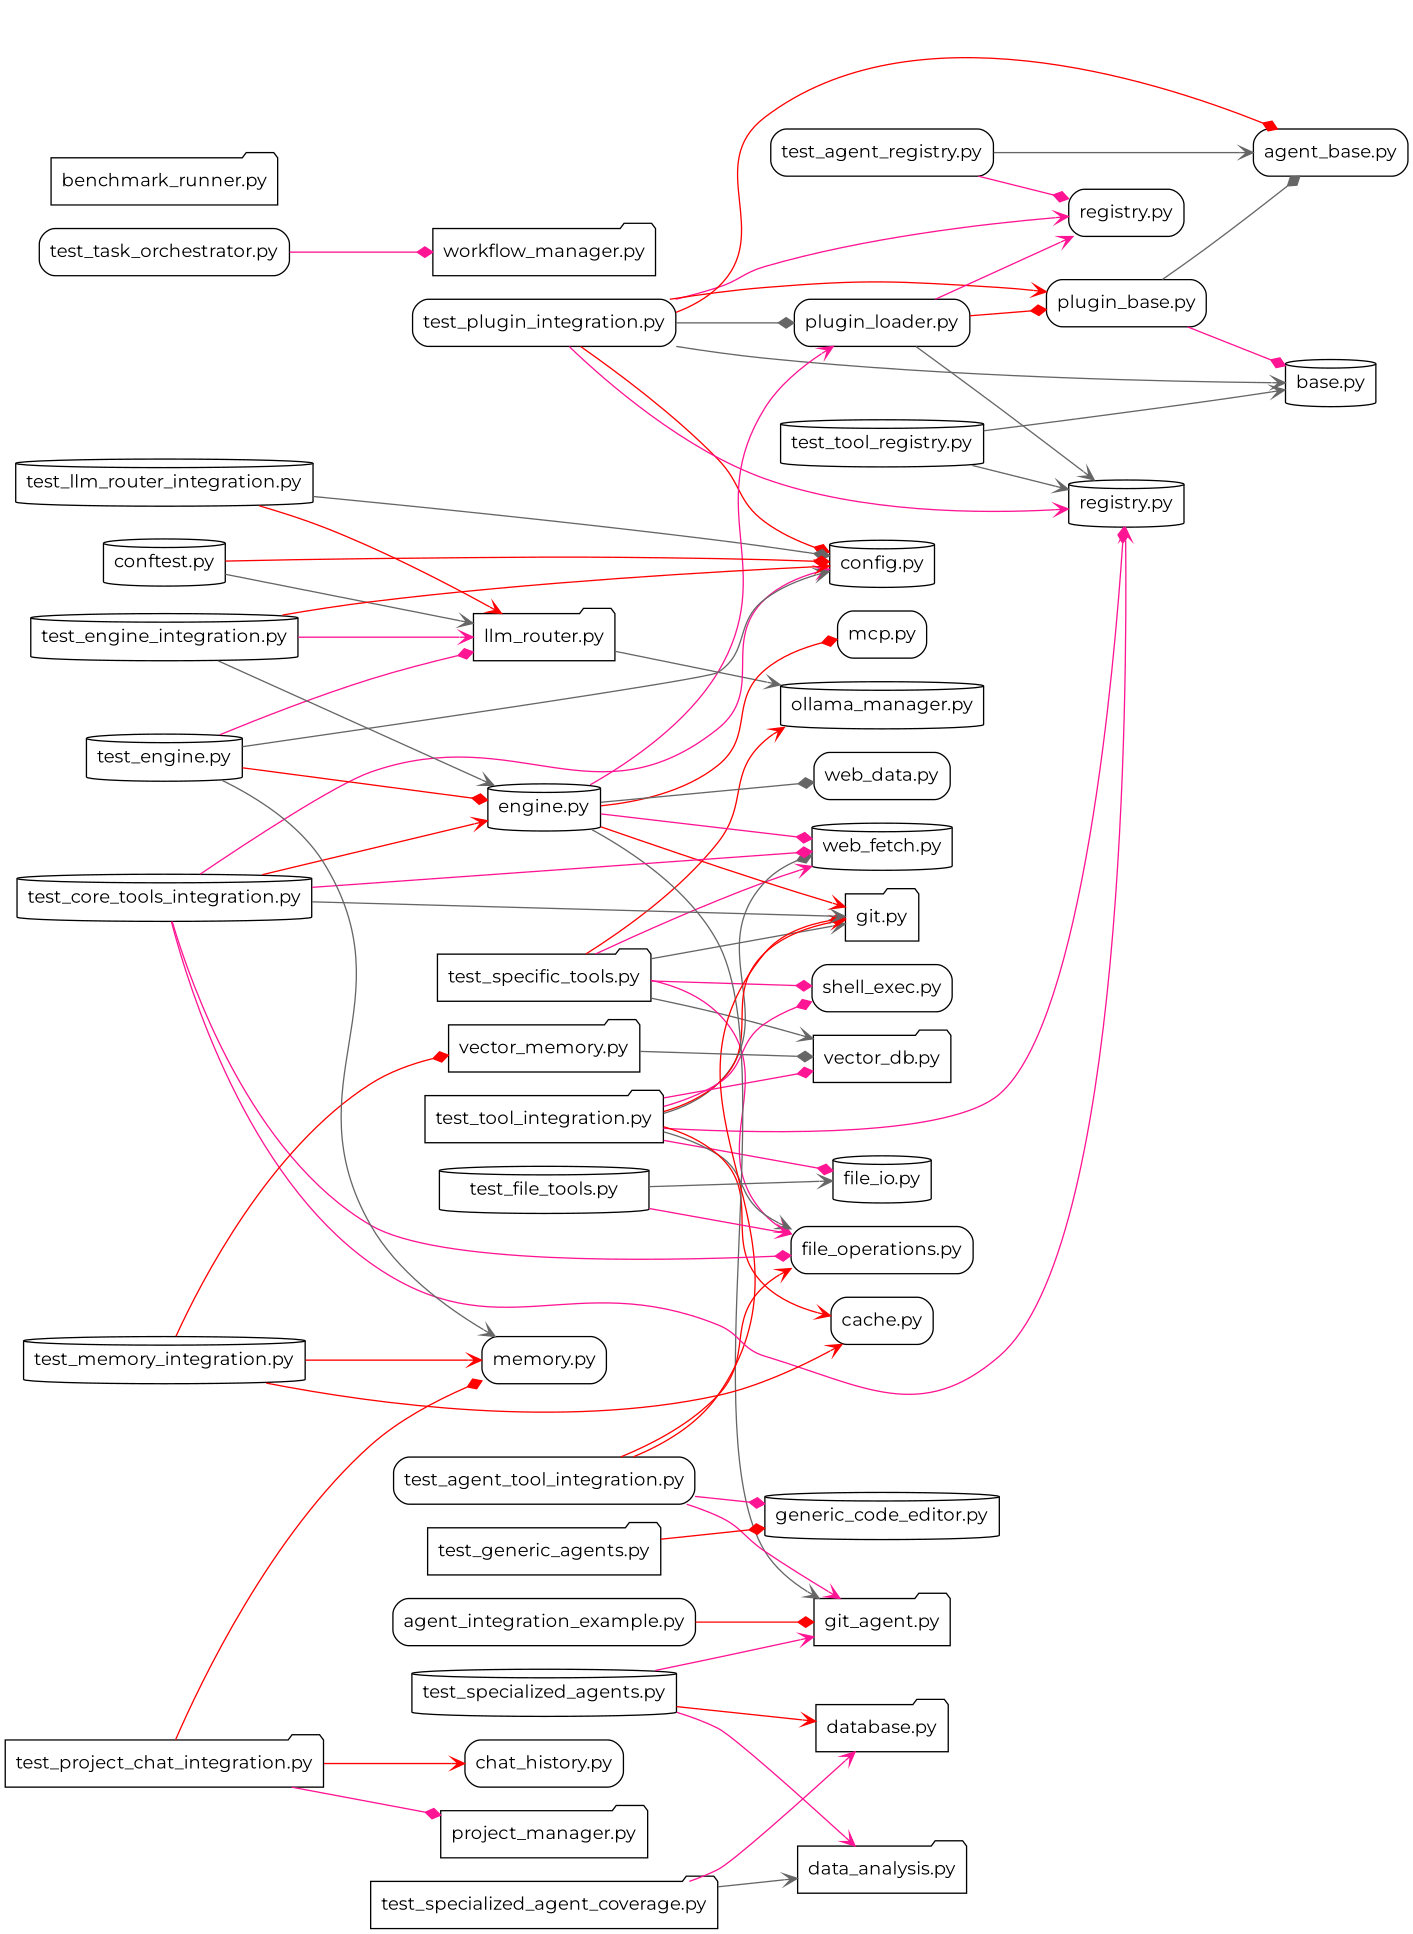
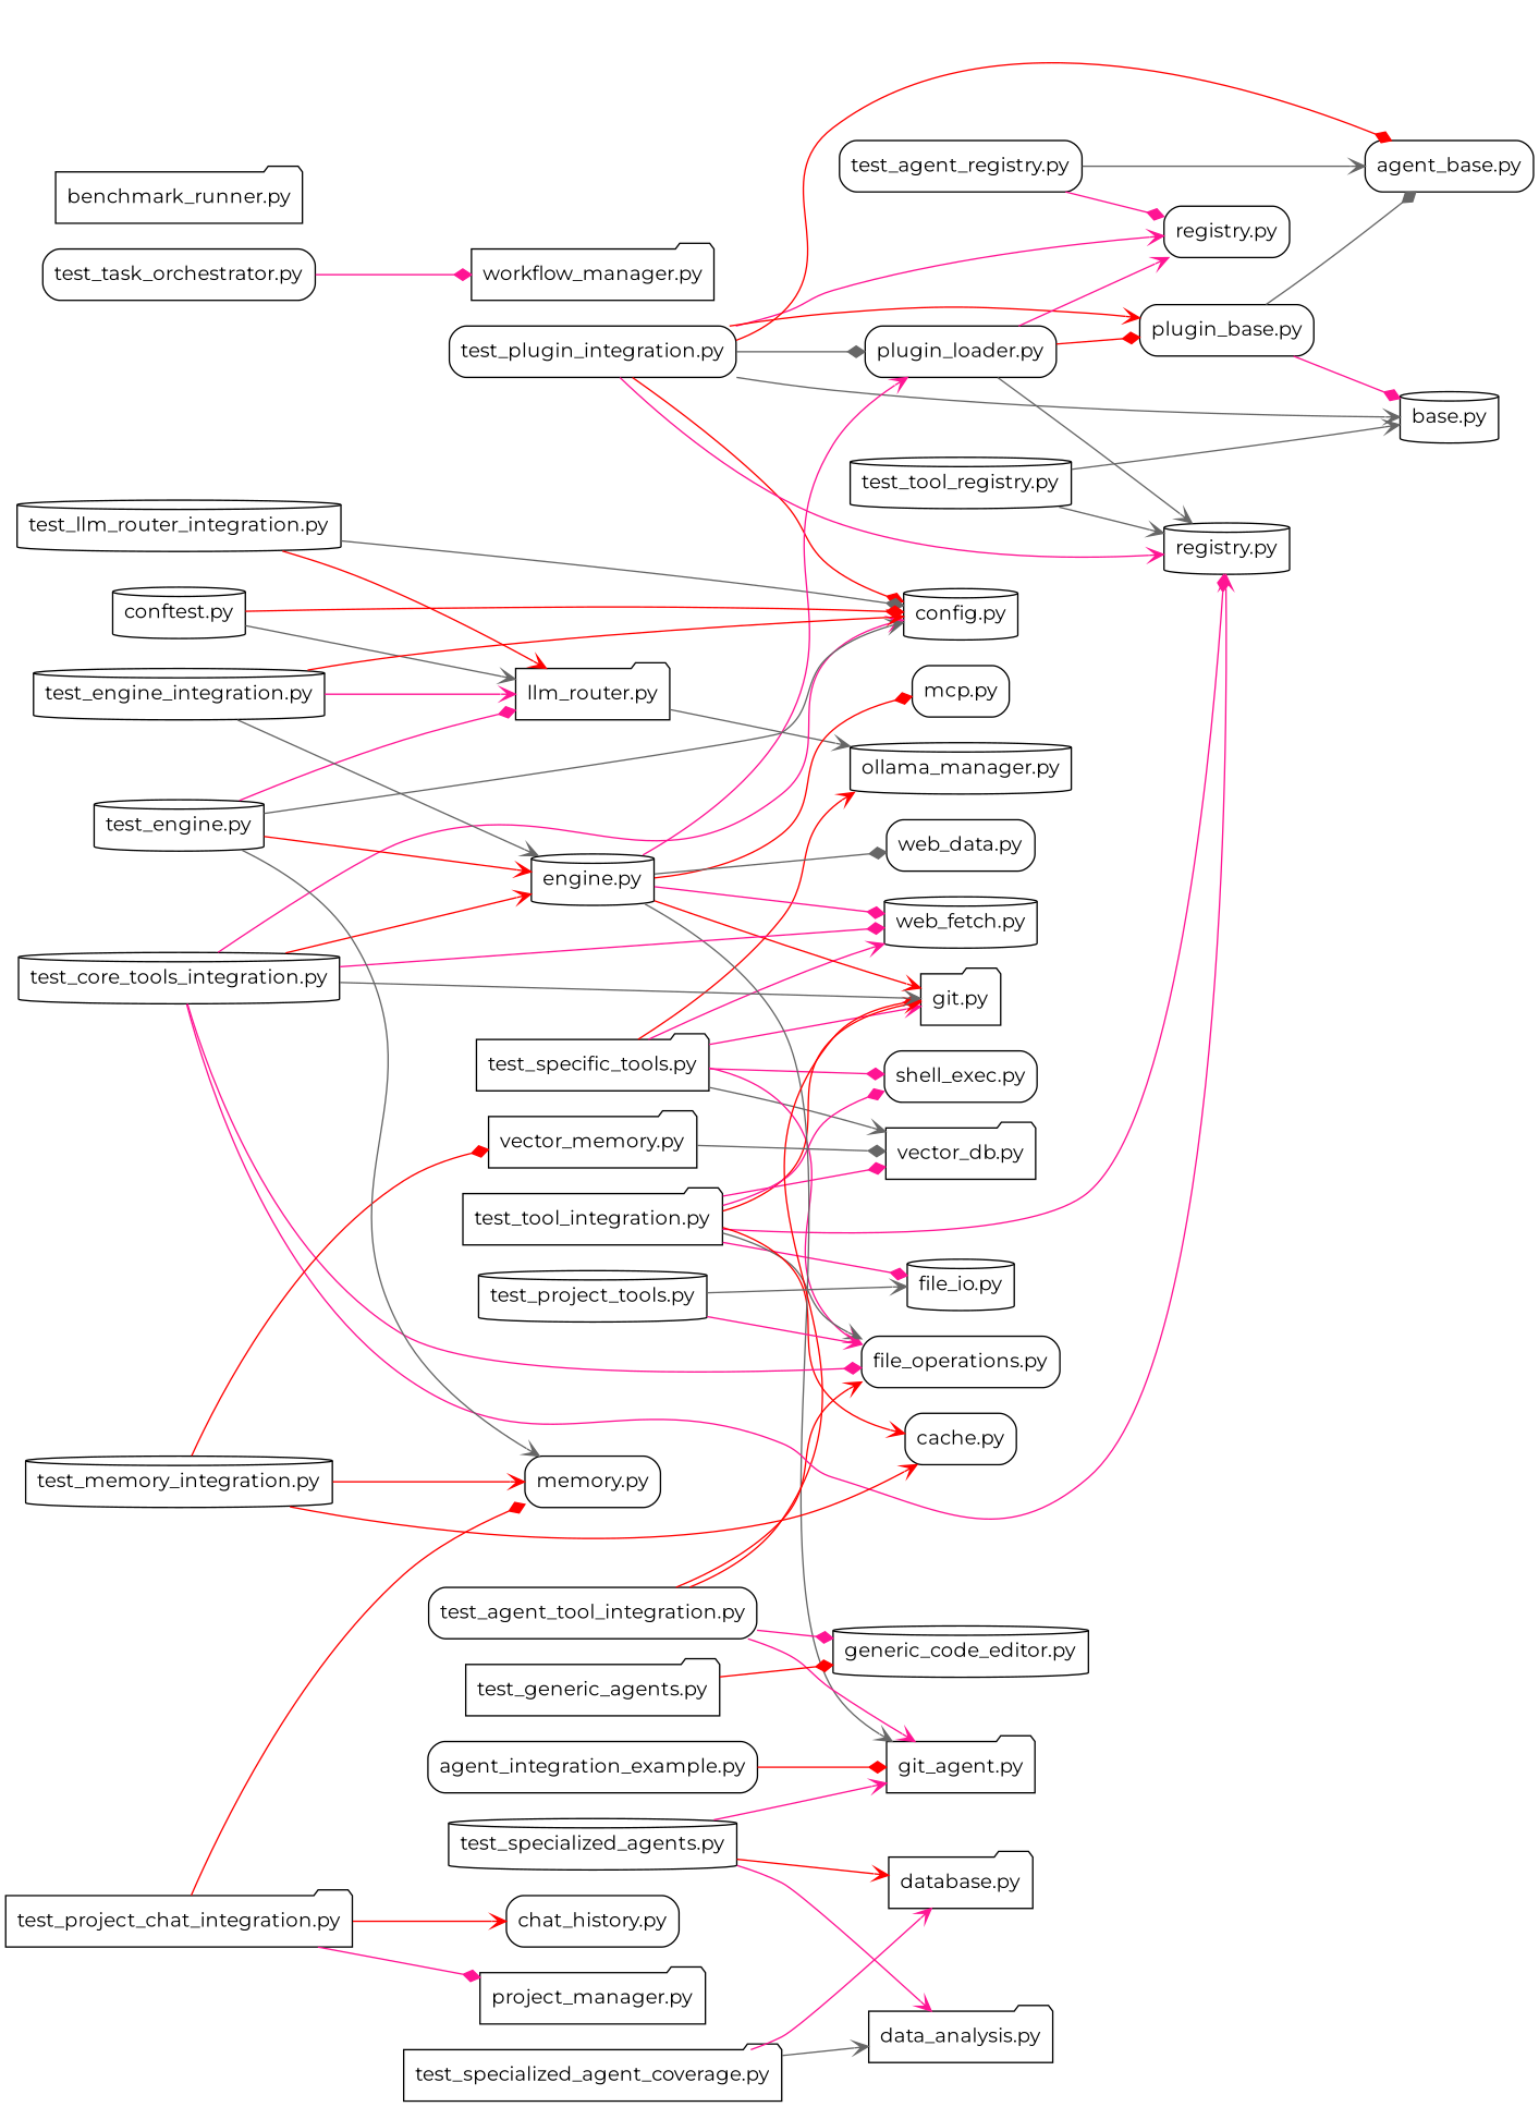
  digraph {
    fontname=Montserrat
    rankdir=LR
    node [fontname=Montserrat shape=cylinder style=rounded]
    edge [arrowhead=vee color=deeppink fontname=Montserrat]
    n1 [label="test_plugin_integration.py" shape=box]
    n2 [label="config.py"]
    n3 [label="base.py"]
    n4 [label="registry.py"]
    n5 [label="registry.py" shape=box]
    n6 [label="plugin_loader.py" shape=box]
    n7 [label="plugin_base.py" shape=box]
    n8 [label="agent_base.py" shape=box]
    n9 [label="workflow_manager.py" shape=folder]
    n10 [label="project_manager.py" shape=folder]
    n11 [label="data_analysis.py" shape=folder]
    n12 [label="file_io.py"]
    n13 [label="test_agent_registry.py" shape=box]
    n14 [label="web_fetch.py"]
    n15 [label="test_llm_router_integration.py"]
    n16 [label="llm_router.py" shape=folder]
    n17 [label="ollama_manager.py"]
    n18 [label="git.py" shape=folder]
    n19 [label="agent_integration_example.py" shape=box]
    n20 [label="git_agent.py" shape=folder]
    n21 [label="test_specific_tools.py" shape=folder]
    n22 [label="vector_db.py" shape=folder]
    n23 [label="file_operations.py" shape=box]
    n24 [label="shell_exec.py" shape=box]
    n25 [label="test_tool_integration.py" shape=folder]
    n26 [label="cache.py" shape=box]
    n27 [label="memory.py" shape=box]
    n28 [label="engine.py"]
    n29 [label="mcp.py" shape=box]
    n30 [label="web_data.py" shape=box]
    n31 [label="conftest.py"]
    n32 [label="test_agent_tool_integration.py" shape=box]
    n33 [label="generic_code_editor.py"]
    n34 [label="test_core_tools_integration.py"]
    n35 [label="test_specialized_agents.py"]
    n36 [label="database.py" shape=folder]
    n37 [label="vector_memory.py" shape=folder]
    n38 [label="test_memory_integration.py"]
    n39 [label="test_engine.py"]
    n40 [label="test_generic_agents.py" shape=folder]
    n41 [label="test_engine_integration.py"]
    n42 [label="benchmark_runner.py" shape=folder]
    n43 [label="test_tool_registry.py"]
    n44 [label="test_project_chat_integration.py" shape=folder]
    n45 [label="chat_history.py" shape=box]
    n46 [label="test_task_orchestrator.py" shape=box]
-   n47 [label="test_file_tools.py"]
+   n47 [label="test_project_tools.py"]
    n48 [label="test_specialized_agent_coverage.py" shape=folder]
    n1 -> n2 [arrowhead=diamond color=red]
    n1 -> n3 [color=gray40]
    n1 -> n4
    n1 -> n5
    n1 -> n6 [arrowhead=diamond color=gray40]
    n1 -> n7 [color=red]
    n1 -> n8 [arrowhead=diamond color=red]
    n6 -> n4 [color=gray40]
    n6 -> n5
    n6 -> n7 [arrowhead=diamond color=red]
    n7 -> n3 [arrowhead=diamond]
    n7 -> n8 [arrowhead=diamond color=gray40]
    n13 -> n5 [arrowhead=diamond]
    n13 -> n8 [color=gray40]
    n15 -> n2 [arrowhead=diamond color=gray40]
    n15 -> n16 [color=red]
    n16 -> n17 [color=gray40]
    n19 -> n20 [arrowhead=diamond color=red]
    n21 -> n14
    n21 -> n17 [color=red]
-   n21 -> n18 [color=gray40]
+   n21 -> n18
    n21 -> n22 [color=gray40]
    n21 -> n23
    n21 -> n24 [arrowhead=diamond]
    n25 -> n4 [arrowhead=diamond]
    n25 -> n12 [arrowhead=diamond]
-   n25 -> n14 [arrowhead=diamond color=gray40]
    n25 -> n18 [color=red]
    n25 -> n22 [arrowhead=diamond]
    n25 -> n23 [color=gray40]
    n25 -> n24 [arrowhead=diamond]
    n25 -> n26 [color=red]
    n28 -> n6
    n28 -> n14 [arrowhead=diamond]
    n28 -> n18 [color=red]
    n28 -> n20 [color=gray40]
    n28 -> n29 [arrowhead=diamond color=red]
    n28 -> n30 [arrowhead=diamond color=gray40]
    n31 -> n2 [arrowhead=diamond color=red]
    n31 -> n16 [color=gray40]
    n32 -> n18 [arrowhead=diamond color=red]
    n32 -> n20
    n32 -> n23 [color=red]
    n32 -> n33 [arrowhead=diamond]
    n34 -> n2
    n34 -> n4
    n34 -> n14 [arrowhead=diamond]
    n34 -> n18 [color=gray40]
    n34 -> n23 [arrowhead=diamond]
    n34 -> n28 [color=red]
    n35 -> n11
    n35 -> n20
    n35 -> n36 [color=red]
    n37 -> n22 [arrowhead=diamond color=gray40]
    n38 -> n26 [color=red]
    n38 -> n27 [color=red]
    n38 -> n37 [arrowhead=diamond color=red]
    n39 -> n2 [color=gray40]
    n39 -> n16 [arrowhead=diamond]
    n39 -> n27 [color=gray40]
-   n39 -> n28 [arrowhead=diamond color=red]
+   n39 -> n28 [color=red]
    n40 -> n33 [arrowhead=diamond color=red]
    n41 -> n2 [color=red]
    n41 -> n16
    n41 -> n28 [color=gray40]
    n43 -> n3 [color=gray40]
    n43 -> n4 [color=gray40]
    n44 -> n10 [arrowhead=diamond]
    n44 -> n27 [arrowhead=diamond color=red]
    n44 -> n45 [color=red]
    n46 -> n9 [arrowhead=diamond]
    n47 -> n12 [color=gray40]
    n47 -> n23
    n48 -> n11 [color=gray40]
    n48 -> n36
  }
